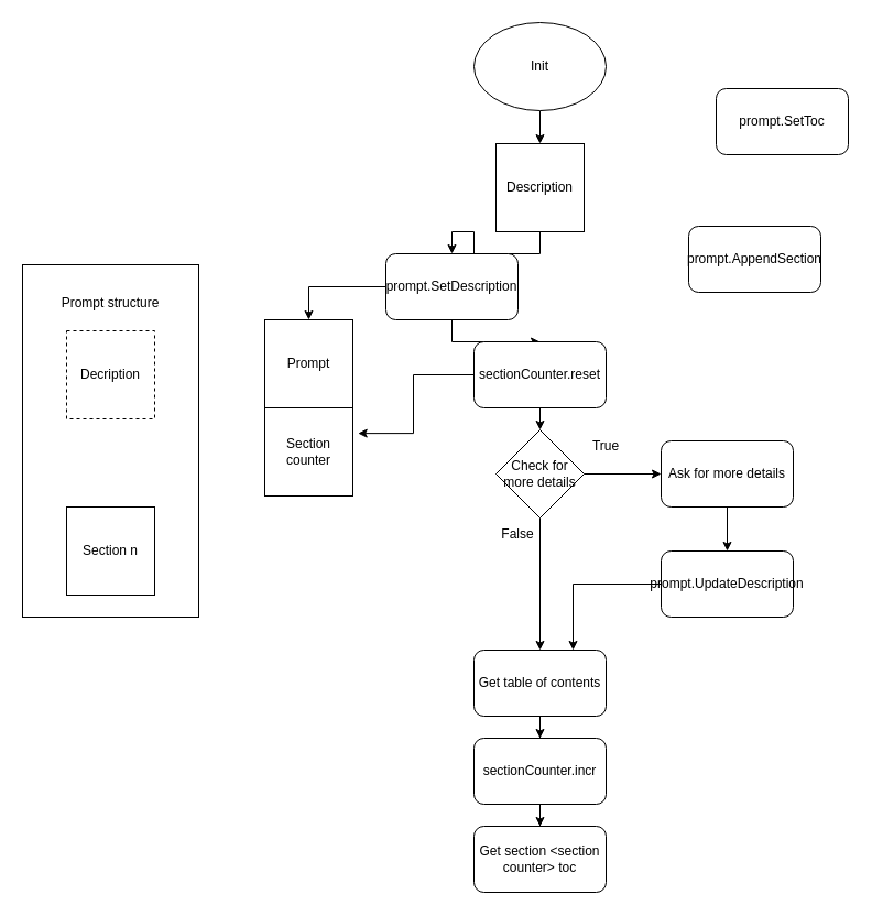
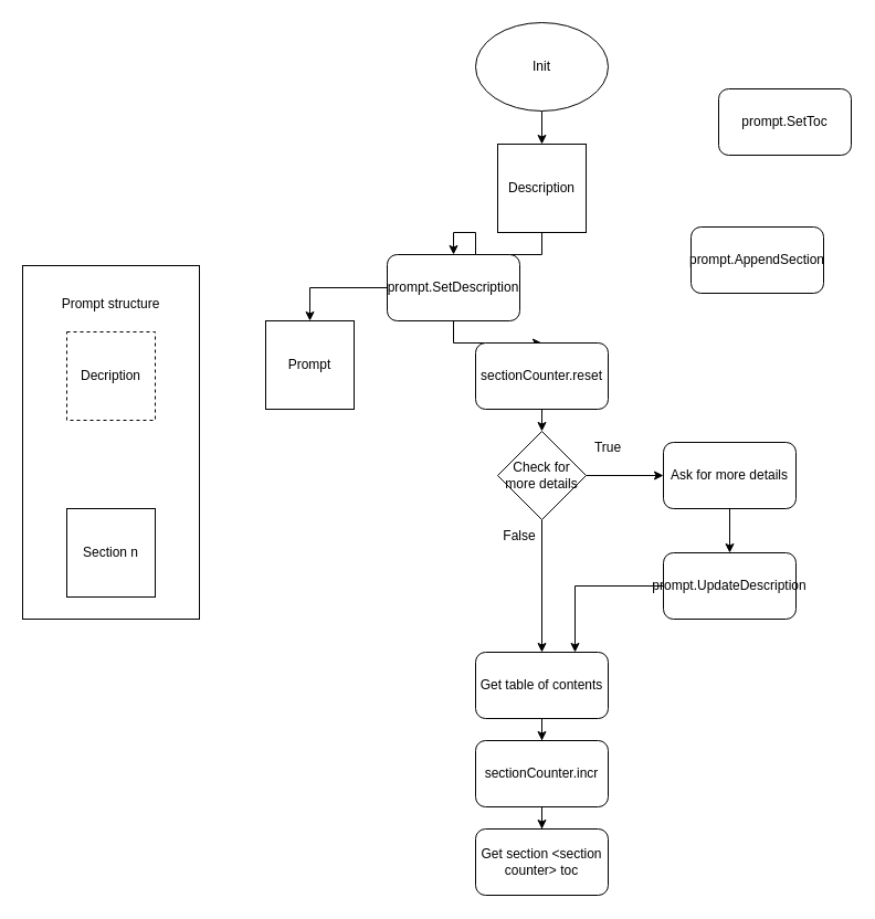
  <mxCell id="0" />
  <mxCell id="1" parent="0" />
  <mxCell id="2" value="" style="group" vertex="1" connectable="0" parent="1"><mxGeometry x="20" y="240" width="160" height="320" as="geometry" /></mxCell>
  <mxCell id="3" value="" style="rounded=0;whiteSpace=wrap;html=1;" vertex="1" parent="2"><mxGeometry width="160" height="320" as="geometry" /></mxCell>
  <mxCell id="4" value="Decription" style="whiteSpace=wrap;html=1;aspect=fixed;dashed=1;" vertex="1" parent="2"><mxGeometry x="40" y="60" width="80" height="80" as="geometry" /></mxCell>
  <mxCell id="5" value="Section n" style="whiteSpace=wrap;html=1;aspect=fixed;" vertex="1" parent="2"><mxGeometry x="40" y="220" width="80" height="80" as="geometry" /></mxCell>
  <mxCell id="6" value="Prompt structure" style="text;html=1;strokeColor=none;fillColor=none;align=center;verticalAlign=middle;whiteSpace=wrap;rounded=0;" vertex="1" parent="2"><mxGeometry x="10" y="20" width="140" height="30" as="geometry" /></mxCell>
  <mxCell id="7" style="edgeStyle=orthogonalEdgeStyle;rounded=0;orthogonalLoop=1;jettySize=auto;html=1;exitX=0.5;exitY=1;exitDx=0;exitDy=0;entryX=0.5;entryY=0;entryDx=0;entryDy=0;" edge="1" parent="1" source="8" target="13"><mxGeometry relative="1" as="geometry" /></mxCell>
  <mxCell id="8" value="Description" style="whiteSpace=wrap;html=1;aspect=fixed;" vertex="1" parent="1"><mxGeometry x="450" y="130" width="80" height="80" as="geometry" /></mxCell>
  <mxCell id="9" style="edgeStyle=orthogonalEdgeStyle;rounded=0;orthogonalLoop=1;jettySize=auto;html=1;entryX=0.5;entryY=0;entryDx=0;entryDy=0;" edge="1" parent="1" source="10" target="35"><mxGeometry relative="1" as="geometry" /></mxCell>
  <mxCell id="10" value="&lt;div&gt;Get table of contents&lt;/div&gt;" style="rounded=1;whiteSpace=wrap;html=1;" vertex="1" parent="1"><mxGeometry x="430" y="590" width="120" height="60" as="geometry" /></mxCell>
  <mxCell id="11" style="edgeStyle=orthogonalEdgeStyle;rounded=0;orthogonalLoop=1;jettySize=auto;html=1;entryX=0.5;entryY=0;entryDx=0;entryDy=0;" edge="1" parent="1" source="13" target="22"><mxGeometry relative="1" as="geometry" /></mxCell>
  <mxCell id="12" style="edgeStyle=orthogonalEdgeStyle;rounded=0;orthogonalLoop=1;jettySize=auto;html=1;entryX=0.5;entryY=0;entryDx=0;entryDy=0;" edge="1" parent="1" source="13" target="20"><mxGeometry relative="1" as="geometry" /></mxCell>
  <mxCell id="13" value="prompt.SetDescription" style="rounded=1;whiteSpace=wrap;html=1;" vertex="1" parent="1"><mxGeometry x="350" y="230" width="120" height="60" as="geometry" /></mxCell>
  <mxCell id="14" value="prompt.SetToc" style="rounded=1;whiteSpace=wrap;html=1;" vertex="1" parent="1"><mxGeometry x="650" y="80" width="120" height="60" as="geometry" /></mxCell>
  <mxCell id="15" value="prompt.AppendSection" style="rounded=1;whiteSpace=wrap;html=1;" vertex="1" parent="1"><mxGeometry x="625" y="205" width="120" height="60" as="geometry" /></mxCell>
  <mxCell id="16" style="edgeStyle=orthogonalEdgeStyle;rounded=0;orthogonalLoop=1;jettySize=auto;html=1;exitX=0.5;exitY=1;exitDx=0;exitDy=0;entryX=0.5;entryY=0;entryDx=0;entryDy=0;" edge="1" parent="1" source="17" target="8"><mxGeometry relative="1" as="geometry" /></mxCell>
  <mxCell id="17" value="Init" style="ellipse;whiteSpace=wrap;html=1;" vertex="1" parent="1"><mxGeometry x="430" y="20" width="120" height="80" as="geometry" /></mxCell>
- <mxCell id="18" style="edgeStyle=orthogonalEdgeStyle;rounded=0;orthogonalLoop=1;jettySize=auto;html=1;entryX=1.059;entryY=0.289;entryDx=0;entryDy=0;entryPerimeter=0;" edge="1" parent="1" source="20" target="23"><mxGeometry relative="1" as="geometry" /></mxCell>
  <mxCell id="19" style="edgeStyle=orthogonalEdgeStyle;rounded=0;orthogonalLoop=1;jettySize=auto;html=1;exitX=0.5;exitY=1;exitDx=0;exitDy=0;entryX=0.5;entryY=0;entryDx=0;entryDy=0;" edge="1" parent="1" source="20" target="28"><mxGeometry relative="1" as="geometry" /></mxCell>
  <mxCell id="20" value="&lt;div&gt;sectionCounter.reset&lt;/div&gt;" style="rounded=1;whiteSpace=wrap;html=1;" vertex="1" parent="1"><mxGeometry x="430" y="310" width="120" height="60" as="geometry" /></mxCell>
  <mxCell id="21" value="" style="group" vertex="1" connectable="0" parent="1"><mxGeometry x="240" y="290" width="80" height="160" as="geometry" /></mxCell>
  <mxCell id="22" value="Prompt" style="whiteSpace=wrap;html=1;aspect=fixed;" vertex="1" parent="21"><mxGeometry width="80" height="80" as="geometry" /></mxCell>
- <mxCell id="23" value="&lt;div&gt;Section&lt;/div&gt;&lt;div&gt;counter&lt;/div&gt;" style="whiteSpace=wrap;html=1;aspect=fixed;" vertex="1" parent="21"><mxGeometry y="80" width="80" height="80" as="geometry" /></mxCell>
  <mxCell id="24" style="edgeStyle=orthogonalEdgeStyle;rounded=0;orthogonalLoop=1;jettySize=auto;html=1;entryX=0.5;entryY=0;entryDx=0;entryDy=0;" edge="1" parent="1" source="25" target="30"><mxGeometry relative="1" as="geometry" /></mxCell>
  <mxCell id="25" value="Ask for more details" style="rounded=1;whiteSpace=wrap;html=1;" vertex="1" parent="1"><mxGeometry x="600" y="400" width="120" height="60" as="geometry" /></mxCell>
  <mxCell id="26" style="edgeStyle=orthogonalEdgeStyle;rounded=0;orthogonalLoop=1;jettySize=auto;html=1;entryX=0;entryY=0.5;entryDx=0;entryDy=0;" edge="1" parent="1" source="28" target="25"><mxGeometry relative="1" as="geometry" /></mxCell>
  <mxCell id="27" style="edgeStyle=orthogonalEdgeStyle;rounded=0;orthogonalLoop=1;jettySize=auto;html=1;entryX=0.5;entryY=0;entryDx=0;entryDy=0;" edge="1" parent="1" source="28" target="10"><mxGeometry relative="1" as="geometry" /></mxCell>
  <mxCell id="28" value="Check for more details" style="rhombus;whiteSpace=wrap;html=1;" vertex="1" parent="1"><mxGeometry x="450" y="390" width="80" height="80" as="geometry" /></mxCell>
  <mxCell id="29" style="edgeStyle=orthogonalEdgeStyle;rounded=0;orthogonalLoop=1;jettySize=auto;html=1;entryX=0.75;entryY=0;entryDx=0;entryDy=0;" edge="1" parent="1" source="30" target="10"><mxGeometry relative="1" as="geometry" /></mxCell>
  <mxCell id="30" value="prompt.UpdateDescription" style="rounded=1;whiteSpace=wrap;html=1;" vertex="1" parent="1"><mxGeometry x="600" y="500" width="120" height="60" as="geometry" /></mxCell>
  <mxCell id="31" value="True" style="text;html=1;strokeColor=none;fillColor=none;align=center;verticalAlign=middle;whiteSpace=wrap;rounded=0;" vertex="1" parent="1"><mxGeometry x="520" y="390" width="60" height="30" as="geometry" /></mxCell>
  <mxCell id="32" value="&lt;div&gt;False&lt;/div&gt;" style="text;html=1;strokeColor=none;fillColor=none;align=center;verticalAlign=middle;whiteSpace=wrap;rounded=0;" vertex="1" parent="1"><mxGeometry x="440" y="470" width="60" height="30" as="geometry" /></mxCell>
  <mxCell id="33" value="&lt;div&gt;Get section &amp;lt;section counter&amp;gt; toc&lt;br&gt;&lt;/div&gt;" style="rounded=1;whiteSpace=wrap;html=1;" vertex="1" parent="1"><mxGeometry x="430" y="750" width="120" height="60" as="geometry" /></mxCell>
  <mxCell id="34" style="edgeStyle=orthogonalEdgeStyle;rounded=0;orthogonalLoop=1;jettySize=auto;html=1;entryX=0.5;entryY=0;entryDx=0;entryDy=0;" edge="1" parent="1" source="35" target="33"><mxGeometry relative="1" as="geometry" /></mxCell>
  <mxCell id="35" value="&lt;div&gt;sectionCounter.incr&lt;/div&gt;" style="rounded=1;whiteSpace=wrap;html=1;" vertex="1" parent="1"><mxGeometry x="430" y="670" width="120" height="60" as="geometry" /></mxCell>
